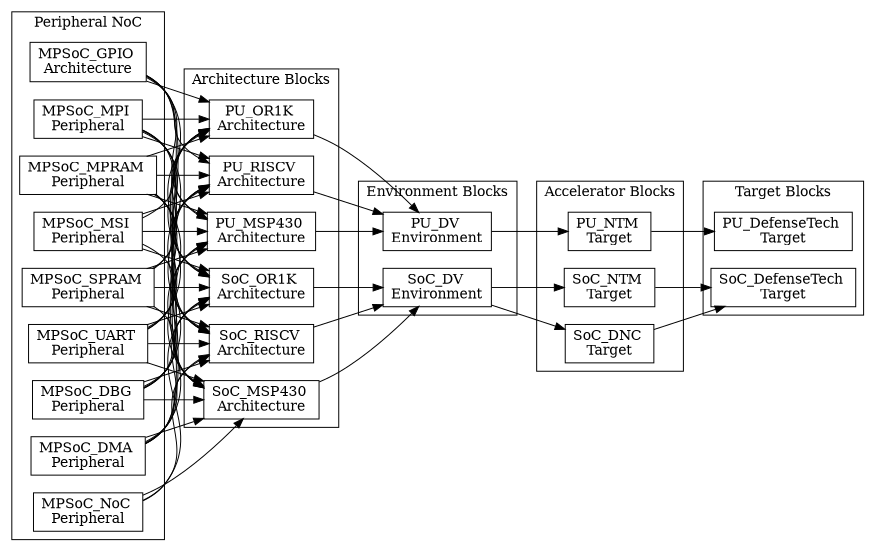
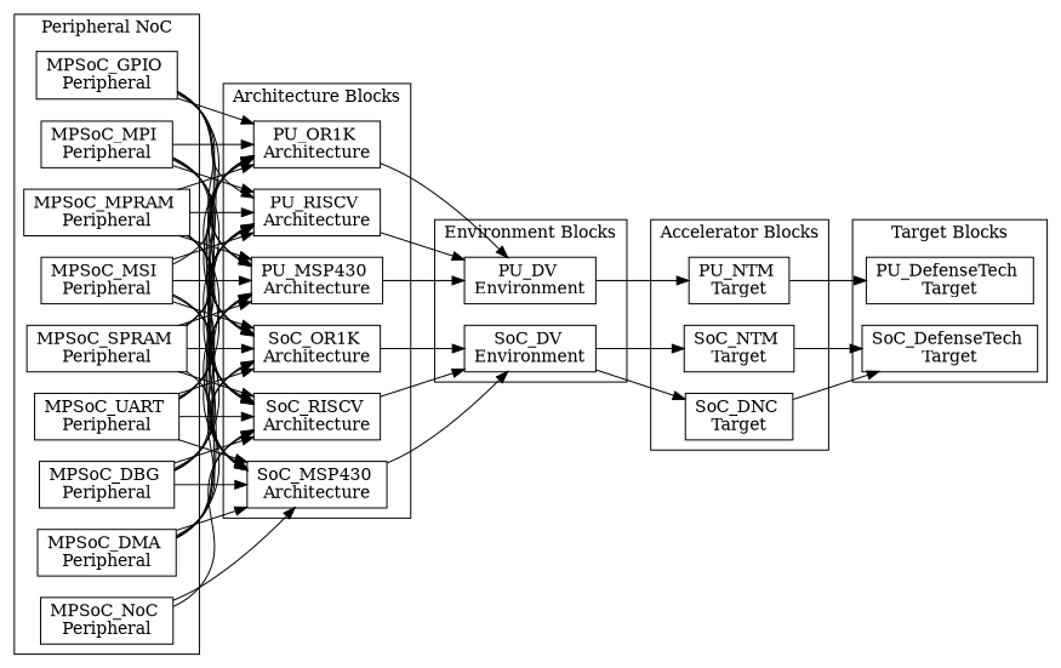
  digraph {
    rankdir=LR
    node [shape=record]
    n1 [label="MPSoC_DBG \nPeripheral"]
    n2 [label="MPSoC_DMA \nPeripheral"]
-   n3 [label="MPSoC_GPIO \nArchitecture"]
+   n3 [label="MPSoC_GPIO \nPeripheral"]
    n4 [label="MPSoC_MPI \nPeripheral"]
    n5 [label="MPSoC_MPRAM \nPeripheral"]
    n6 [label="MPSoC_MSI \nPeripheral"]
    n7 [label="MPSoC_NoC \nPeripheral"]
    n8 [label="MPSoC_SPRAM \nPeripheral"]
    n9 [label="MPSoC_UART \nPeripheral"]
    n10 [label="SoC_MSP430 \nArchitecture"]
    n11 [label="SoC_OR1K \nArchitecture"]
    n12 [label="SoC_RISCV \nArchitecture"]
    n13 [label="PU_MSP430 \nArchitecture"]
    n14 [label="PU_OR1K \nArchitecture"]
    n15 [label="PU_RISCV \nArchitecture"]
    n16 [label="SoC_DV \nEnvironment"]
    n17 [label="PU_DV \nEnvironment"]
    n18 [label="SoC_NTM \nTarget"]
    n19 [label="PU_NTM \nTarget"]
    n20 [label="SoC_DNC \nTarget"]
    n21 [label="SoC_DefenseTech \nTarget"]
    n22 [label="PU_DefenseTech \nTarget"]
    subgraph cluster_1 {
      label="Peripheral NoC"
      n1
      n2
      n3
      n4
      n5
      n6
      n7
      n8
      n9
    }
    subgraph cluster_2 {
      label="Architecture Blocks"
      n10
      n11
      n12
      n13
      n14
      n15
    }
    subgraph cluster_3 {
      label="Environment Blocks"
      n16
      n17
    }
    subgraph cluster_4 {
      label="Accelerator Blocks"
      n18
      n19
      n20
    }
    subgraph cluster_5 {
      label="Target Blocks"
      n21
      n22
    }
    n1 -> n10
    n1 -> n11
    n1 -> n12
    n1 -> n13
    n1 -> n14
    n1 -> n15
    n2 -> n10
    n2 -> n11
    n2 -> n12
    n2 -> n13
    n2 -> n14
    n2 -> n15
    n3 -> n10
    n3 -> n11
    n3 -> n12
    n3 -> n13
    n3 -> n14
    n3 -> n15
    n4 -> n10
    n4 -> n11
    n4 -> n12
    n4 -> n13
    n4 -> n14
    n4 -> n15
    n5 -> n10
    n5 -> n11
    n5 -> n12
    n5 -> n13
    n5 -> n14
    n5 -> n15
+   n6 -> n10
    n6 -> n11
    n6 -> n12
    n6 -> n13
    n6 -> n14
    n6 -> n15
    n7 -> n10
-   n7 -> n11
    n7 -> n12
    n8 -> n10
    n8 -> n11
    n8 -> n12
    n8 -> n13
    n8 -> n14
    n8 -> n15
    n9 -> n10
    n9 -> n11
    n9 -> n12
    n9 -> n13
    n9 -> n14
    n9 -> n15
    n10 -> n16
    n11 -> n16
    n12 -> n16
    n13 -> n17
    n14 -> n17
    n15 -> n17
    n16 -> n18
    n16 -> n20
    n17 -> n19
    n18 -> n21
    n19 -> n22
    n20 -> n21
  }
